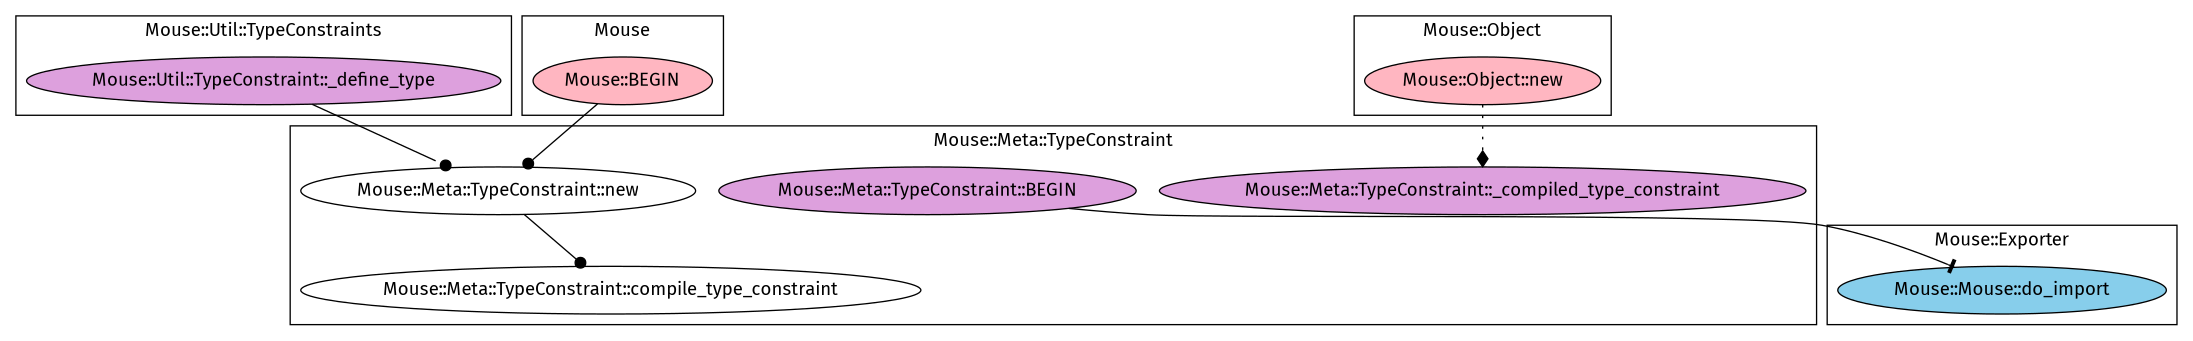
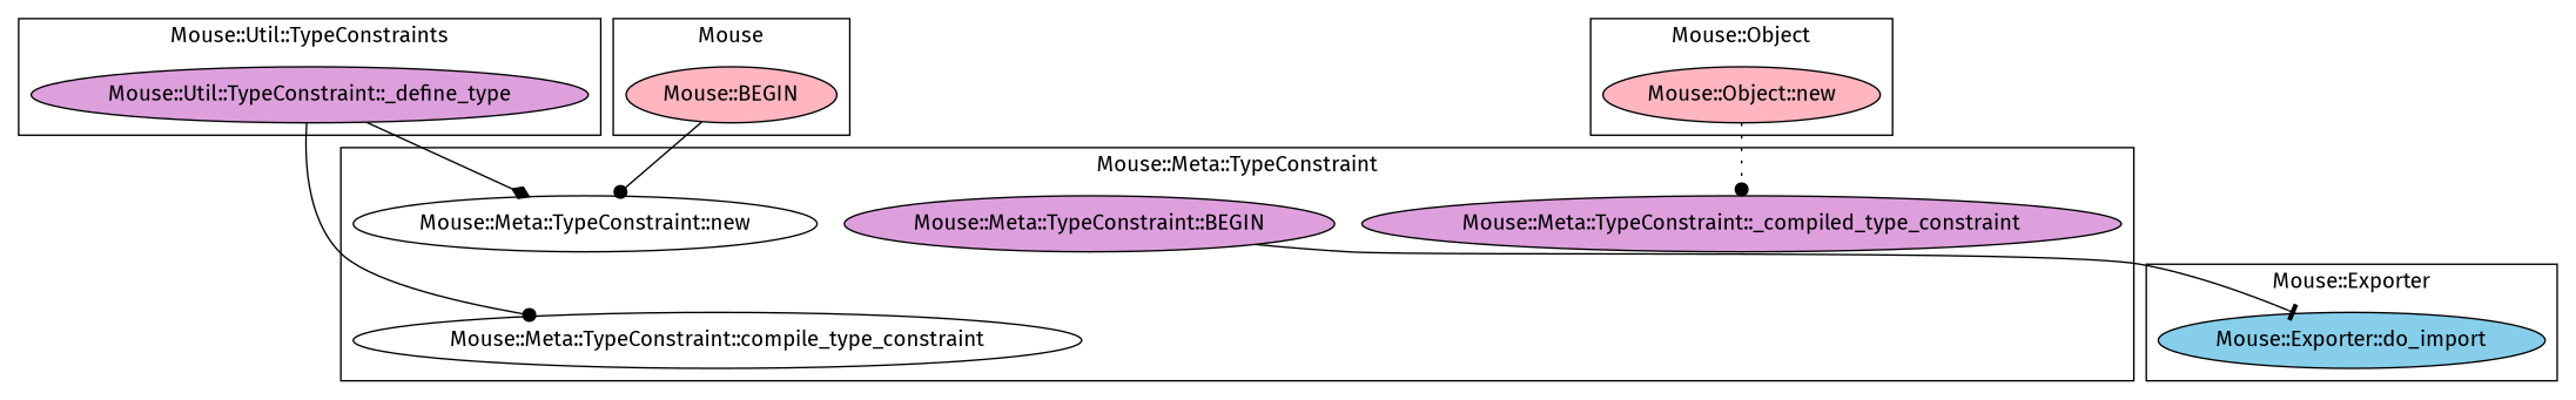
  digraph {
    fontname="Fira Sans"
    node [fillcolor=plum fontname="Fira Sans" style=filled]
    edge [arrowhead=diamond fontname="Fira Sans" style=solid]
-   "Mouse::Exporter::do_import" [fillcolor=skyblue label="Mouse::Mouse::do_import"]
+   "Mouse::Exporter::do_import" [fillcolor=skyblue]
    n2 [label="Mouse::Util::TypeConstraint::_define_type"]
    "Mouse::Meta::TypeConstraint::_compiled_type_constraint"
    "Mouse::Meta::TypeConstraint::compile_type_constraint" [fillcolor=white]
    "Mouse::Meta::TypeConstraint::new" [fillcolor=white]
    "Mouse::Meta::TypeConstraint::BEGIN"
    "Mouse::BEGIN" [fillcolor=lightpink]
    "Mouse::Object::new" [fillcolor=lightpink]
    subgraph cluster_1 {
      label="Mouse::Exporter"
      "Mouse::Exporter::do_import"
    }
    subgraph cluster_2 {
      label="Mouse::Util::TypeConstraints"
      n2
    }
    subgraph cluster_3 {
      label="Mouse::Meta::TypeConstraint"
      "Mouse::Meta::TypeConstraint::_compiled_type_constraint"
      "Mouse::Meta::TypeConstraint::compile_type_constraint"
      "Mouse::Meta::TypeConstraint::new"
      "Mouse::Meta::TypeConstraint::BEGIN"
    }
    subgraph cluster_4 {
      label=Mouse
      "Mouse::BEGIN"
    }
    subgraph cluster_5 {
      label="Mouse::Object"
      "Mouse::Object::new"
    }
-   n2 -> "Mouse::Meta::TypeConstraint::new" [arrowhead=dot]
-   "Mouse::Meta::TypeConstraint::new" -> "Mouse::Meta::TypeConstraint::compile_type_constraint" [arrowhead=dot]
+   n2 -> "Mouse::Meta::TypeConstraint::new"
+   n2 -> "Mouse::Meta::TypeConstraint::compile_type_constraint" [arrowhead=dot]
    "Mouse::Meta::TypeConstraint::BEGIN" -> "Mouse::Exporter::do_import" [arrowhead=tee]
    "Mouse::BEGIN" -> "Mouse::Meta::TypeConstraint::new" [arrowhead=dot]
-   "Mouse::Object::new" -> "Mouse::Meta::TypeConstraint::_compiled_type_constraint" [style=dotted]
+   "Mouse::Object::new" -> "Mouse::Meta::TypeConstraint::_compiled_type_constraint" [arrowhead=dot style=dotted]
  }
